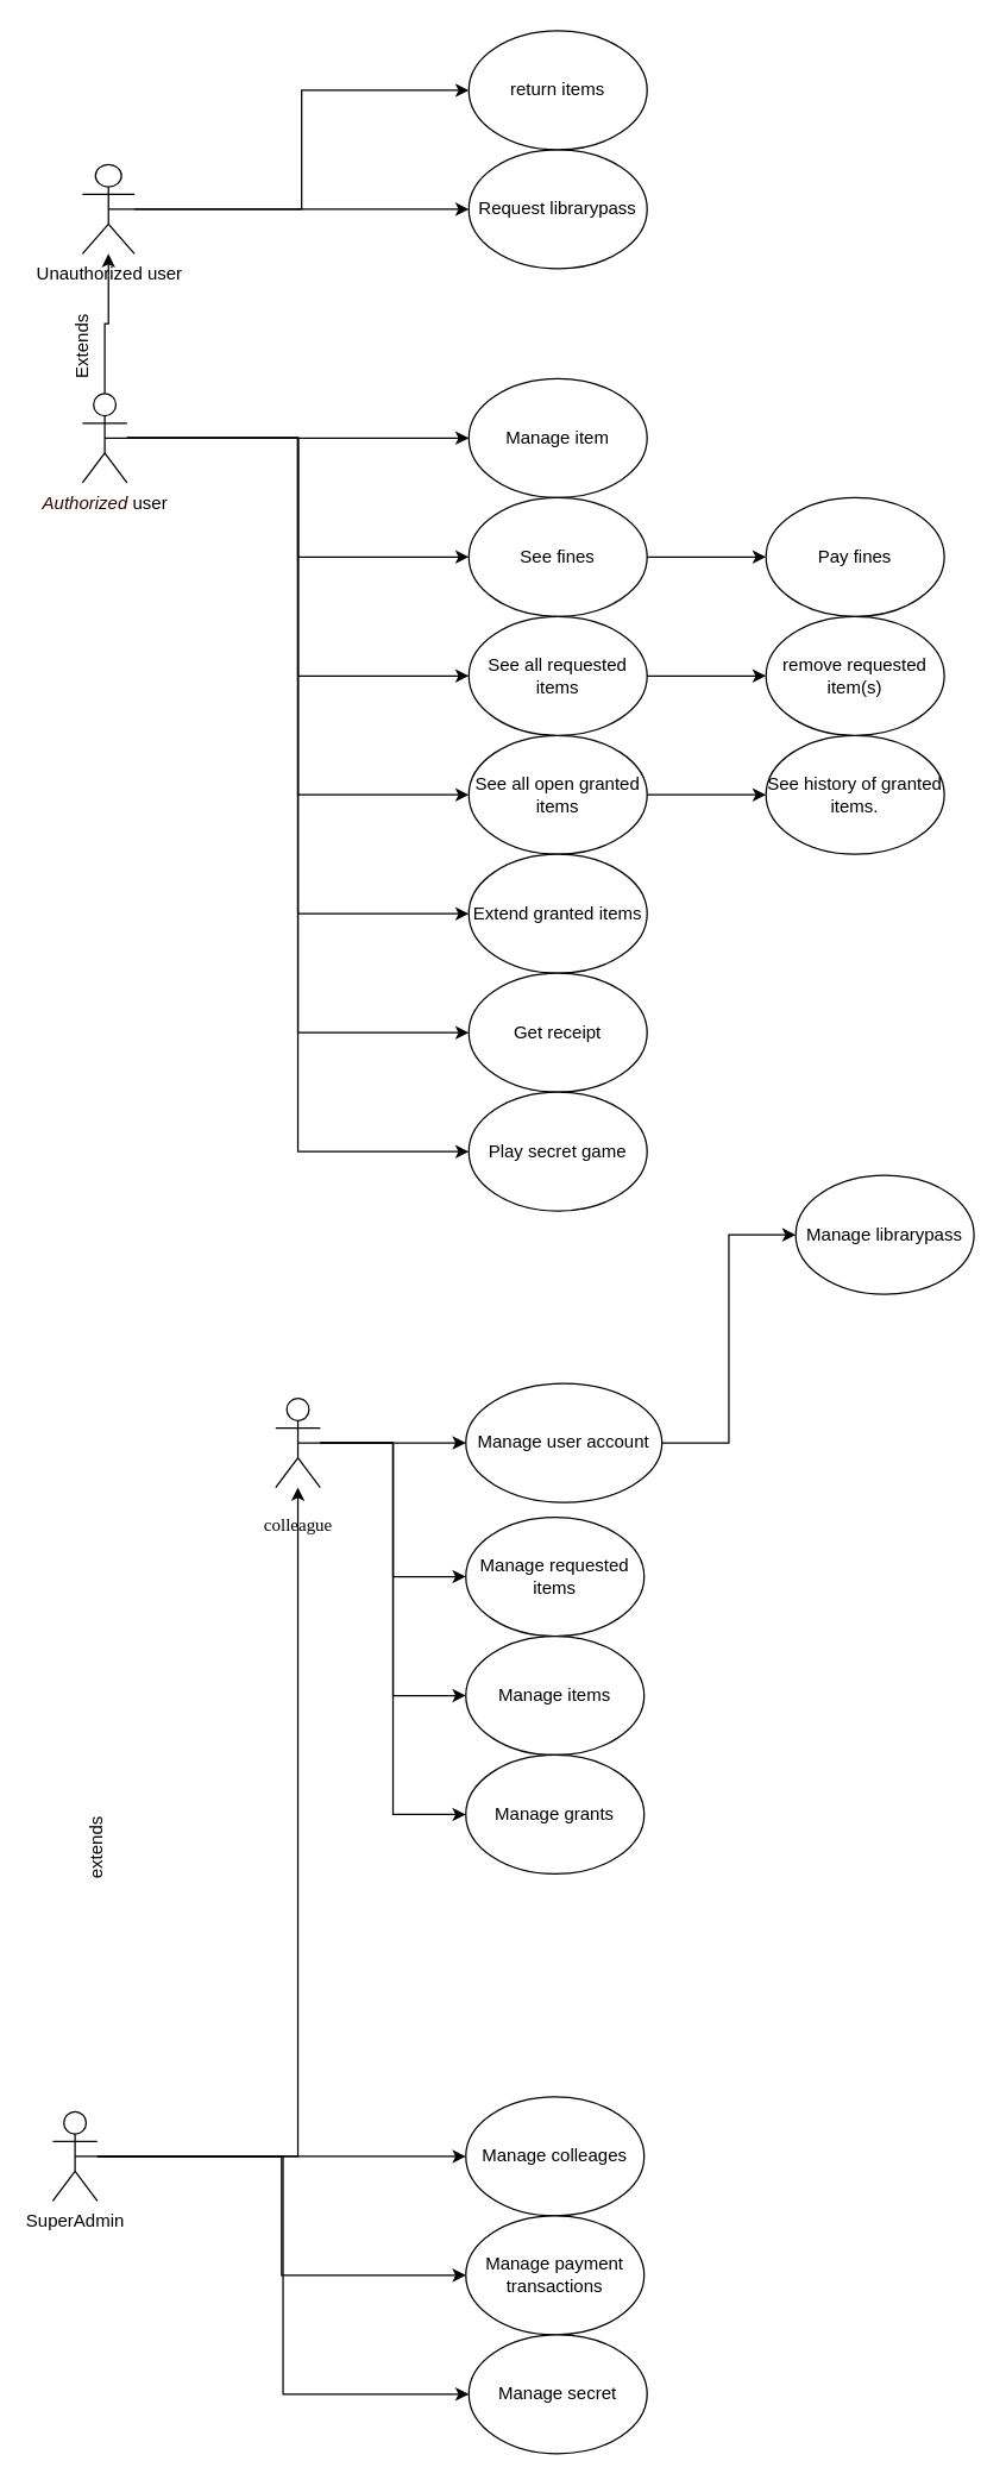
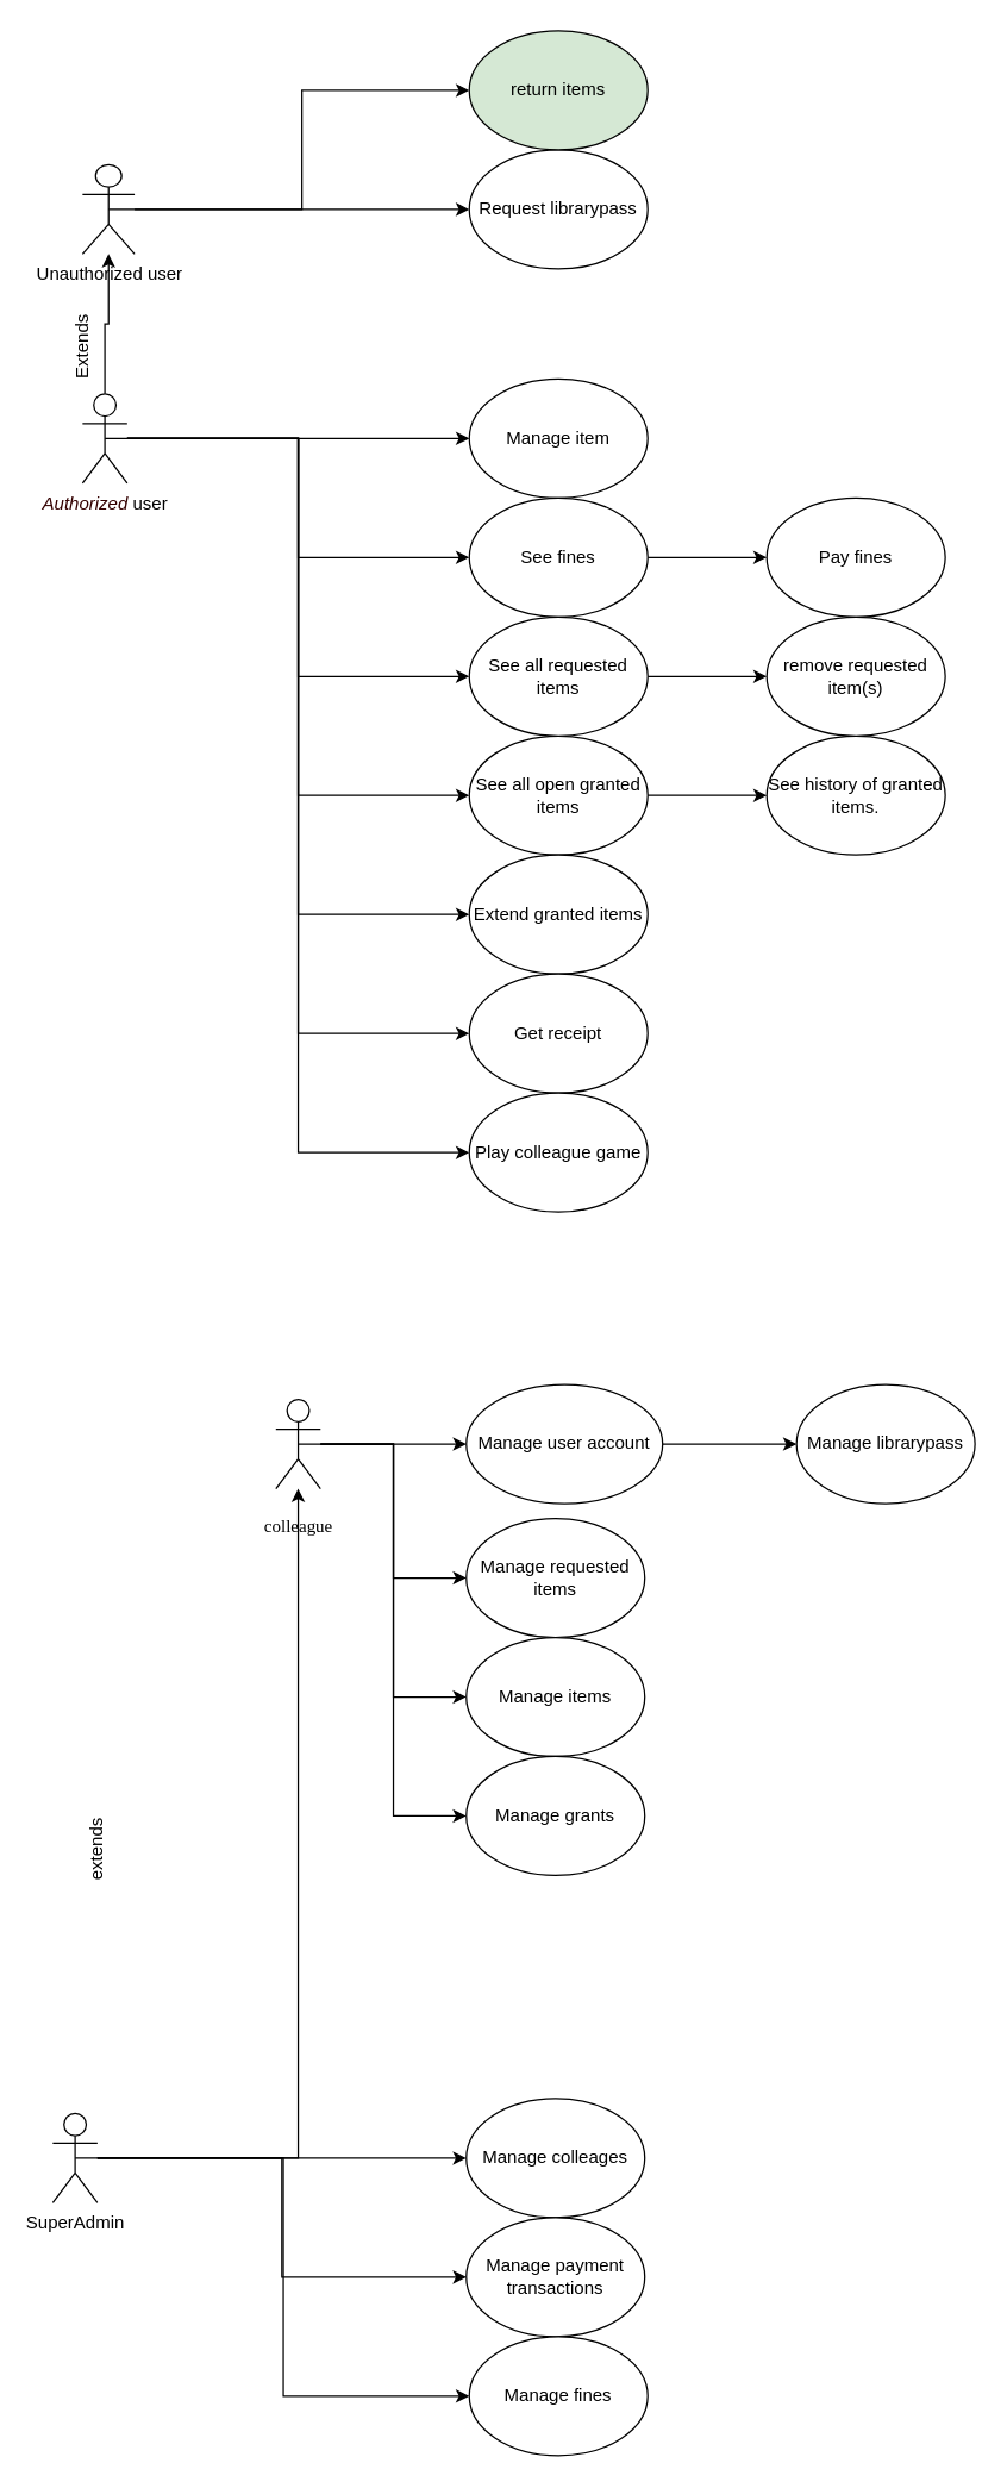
  <mxCell id="0" />
  <mxCell id="1" parent="0" />
  <mxCell id="2" style="edgeStyle=orthogonalEdgeStyle;rounded=0;orthogonalLoop=1;jettySize=auto;html=1;exitX=0.5;exitY=0.5;exitDx=0;exitDy=0;exitPerimeter=0;entryX=0;entryY=0.5;entryDx=0;entryDy=0;" parent="1" source="4" target="5" edge="1"><mxGeometry relative="1" as="geometry" /></mxCell>
  <mxCell id="3" style="edgeStyle=orthogonalEdgeStyle;rounded=0;orthogonalLoop=1;jettySize=auto;html=1;entryX=0;entryY=0.5;entryDx=0;entryDy=0;" edge="1" parent="1" source="4" target="28"><mxGeometry relative="1" as="geometry" /></mxCell>
  <mxCell id="4" value="Unauthorized user" style="shape=umlActor;verticalLabelPosition=bottom;verticalAlign=top;html=1;outlineConnect=0;fontStyle=0" parent="1" vertex="1"><mxGeometry x="55" y="110" width="35" height="60" as="geometry" /></mxCell>
  <mxCell id="5" value="Request librarypass" style="ellipse;whiteSpace=wrap;html=1;" parent="1" vertex="1"><mxGeometry x="315" y="100" width="120" height="80" as="geometry" /></mxCell>
  <mxCell id="6" style="edgeStyle=orthogonalEdgeStyle;rounded=0;orthogonalLoop=1;jettySize=auto;html=1;exitX=0.5;exitY=0.5;exitDx=0;exitDy=0;exitPerimeter=0;entryX=0;entryY=0.5;entryDx=0;entryDy=0;" parent="1" source="10" target="12" edge="1"><mxGeometry relative="1" as="geometry" /></mxCell>
  <mxCell id="7" style="edgeStyle=orthogonalEdgeStyle;rounded=0;orthogonalLoop=1;jettySize=auto;html=1;entryX=0;entryY=0.5;entryDx=0;entryDy=0;" edge="1" parent="1" source="10" target="37"><mxGeometry relative="1" as="geometry" /></mxCell>
  <mxCell id="8" style="edgeStyle=orthogonalEdgeStyle;rounded=0;orthogonalLoop=1;jettySize=auto;html=1;entryX=0;entryY=0.5;entryDx=0;entryDy=0;" edge="1" parent="1" source="10" target="38"><mxGeometry relative="1" as="geometry" /></mxCell>
  <mxCell id="9" style="edgeStyle=orthogonalEdgeStyle;rounded=0;orthogonalLoop=1;jettySize=auto;html=1;entryX=0;entryY=0.5;entryDx=0;entryDy=0;" edge="1" parent="1" source="10" target="39"><mxGeometry relative="1" as="geometry" /></mxCell>
  <mxCell id="10" value="&lt;pre dir=&quot;ltr&quot; data-ved=&quot;2ahUKEwjyyovEmdqCAxV-gP0HHWX-Ag4Q3ewLegQIBRAP&quot; style=&quot;text-align:left&quot; id=&quot;tw-target-text&quot; data-placeholder=&quot;Vertaling&quot; class=&quot;tw-data-text tw-text-large tw-ta&quot;&gt;&lt;font face=&quot;Verdana&quot;&gt;colleague&lt;/font&gt;&lt;/pre&gt;" style="shape=umlActor;verticalLabelPosition=bottom;verticalAlign=top;html=1;outlineConnect=0;" parent="1" vertex="1"><mxGeometry x="185" y="940" width="30" height="60" as="geometry" /></mxCell>
  <mxCell id="11" style="edgeStyle=orthogonalEdgeStyle;rounded=0;orthogonalLoop=1;jettySize=auto;html=1;entryX=0;entryY=0.5;entryDx=0;entryDy=0;" edge="1" parent="1" source="12" target="36"><mxGeometry relative="1" as="geometry" /></mxCell>
  <mxCell id="12" value="Manage user account" style="ellipse;whiteSpace=wrap;html=1;" parent="1" vertex="1"><mxGeometry x="313" y="930" width="132" height="80" as="geometry" /></mxCell>
  <mxCell id="13" value="See history of granted items." style="ellipse;whiteSpace=wrap;html=1;" parent="1" vertex="1"><mxGeometry x="515" y="494" width="120" height="80" as="geometry" /></mxCell>
  <mxCell id="14" style="edgeStyle=orthogonalEdgeStyle;rounded=0;orthogonalLoop=1;jettySize=auto;html=1;exitX=0.5;exitY=0.5;exitDx=0;exitDy=0;exitPerimeter=0;entryX=0;entryY=0.5;entryDx=0;entryDy=0;" edge="1" parent="1" source="22" target="23"><mxGeometry relative="1" as="geometry" /></mxCell>
  <mxCell id="15" style="edgeStyle=orthogonalEdgeStyle;rounded=0;orthogonalLoop=1;jettySize=auto;html=1;" edge="1" parent="1" source="22" target="4"><mxGeometry relative="1" as="geometry" /></mxCell>
  <mxCell id="16" style="edgeStyle=orthogonalEdgeStyle;rounded=0;orthogonalLoop=1;jettySize=auto;html=1;entryX=0;entryY=0.5;entryDx=0;entryDy=0;" edge="1" parent="1" source="22" target="25"><mxGeometry relative="1" as="geometry" /></mxCell>
  <mxCell id="17" style="edgeStyle=orthogonalEdgeStyle;rounded=0;orthogonalLoop=1;jettySize=auto;html=1;entryX=0;entryY=0.5;entryDx=0;entryDy=0;" edge="1" parent="1" source="22" target="33"><mxGeometry relative="1" as="geometry" /></mxCell>
  <mxCell id="18" style="edgeStyle=orthogonalEdgeStyle;rounded=0;orthogonalLoop=1;jettySize=auto;html=1;entryX=0;entryY=0.5;entryDx=0;entryDy=0;" edge="1" parent="1" source="22" target="27"><mxGeometry relative="1" as="geometry" /></mxCell>
  <mxCell id="19" style="edgeStyle=orthogonalEdgeStyle;rounded=0;orthogonalLoop=1;jettySize=auto;html=1;entryX=0;entryY=0.5;entryDx=0;entryDy=0;" edge="1" parent="1" source="22" target="29"><mxGeometry relative="1" as="geometry" /></mxCell>
  <mxCell id="20" style="edgeStyle=orthogonalEdgeStyle;rounded=0;orthogonalLoop=1;jettySize=auto;html=1;entryX=0;entryY=0.5;entryDx=0;entryDy=0;" edge="1" parent="1" source="22" target="30"><mxGeometry relative="1" as="geometry" /></mxCell>
  <mxCell id="21" style="edgeStyle=orthogonalEdgeStyle;rounded=0;orthogonalLoop=1;jettySize=auto;html=1;entryX=0;entryY=0.5;entryDx=0;entryDy=0;" edge="1" parent="1" source="22" target="35"><mxGeometry relative="1" as="geometry" /></mxCell>
  <mxCell id="22" value="&lt;font color=&quot;#330000&quot;&gt;&lt;i&gt;Authorized&lt;/i&gt; &lt;/font&gt;user" style="shape=umlActor;verticalLabelPosition=bottom;verticalAlign=top;html=1;outlineConnect=0;" vertex="1" parent="1"><mxGeometry x="55" y="264" width="30" height="60" as="geometry" /></mxCell>
  <mxCell id="23" value="Manage item" style="ellipse;whiteSpace=wrap;html=1;" vertex="1" parent="1"><mxGeometry x="315" y="254" width="120" height="80" as="geometry" /></mxCell>
  <mxCell id="24" style="edgeStyle=orthogonalEdgeStyle;rounded=0;orthogonalLoop=1;jettySize=auto;html=1;" edge="1" parent="1" source="25" target="31"><mxGeometry relative="1" as="geometry" /></mxCell>
  <mxCell id="25" value="See fines" style="ellipse;whiteSpace=wrap;html=1;" vertex="1" parent="1"><mxGeometry x="315" y="334" width="120" height="80" as="geometry" /></mxCell>
  <mxCell id="26" style="edgeStyle=orthogonalEdgeStyle;rounded=0;orthogonalLoop=1;jettySize=auto;html=1;exitX=1;exitY=0.5;exitDx=0;exitDy=0;entryX=0;entryY=0.5;entryDx=0;entryDy=0;" edge="1" parent="1" source="27" target="13"><mxGeometry relative="1" as="geometry" /></mxCell>
  <mxCell id="27" value="See all open granted items" style="ellipse;whiteSpace=wrap;html=1;" vertex="1" parent="1"><mxGeometry x="315" y="494" width="120" height="80" as="geometry" /></mxCell>
- <mxCell id="28" value="return items" style="ellipse;whiteSpace=wrap;html=1;" vertex="1" parent="1"><mxGeometry x="315" y="20" width="120" height="80" as="geometry" /></mxCell>
+ <mxCell id="28" value="return items" style="ellipse;whiteSpace=wrap;html=1;fillColor=#d5e8d4;" vertex="1" parent="1"><mxGeometry x="315" y="20" width="120" height="80" as="geometry" /></mxCell>
  <mxCell id="29" value="Extend granted items" style="ellipse;whiteSpace=wrap;html=1;" vertex="1" parent="1"><mxGeometry x="315" y="574" width="120" height="80" as="geometry" /></mxCell>
  <mxCell id="30" value="Get receipt" style="ellipse;whiteSpace=wrap;html=1;" vertex="1" parent="1"><mxGeometry x="315" y="654" width="120" height="80" as="geometry" /></mxCell>
  <mxCell id="31" value="Pay fines" style="ellipse;whiteSpace=wrap;html=1;" vertex="1" parent="1"><mxGeometry x="515" y="334" width="120" height="80" as="geometry" /></mxCell>
  <mxCell id="32" style="edgeStyle=orthogonalEdgeStyle;rounded=0;orthogonalLoop=1;jettySize=auto;html=1;" edge="1" parent="1" source="33" target="34"><mxGeometry relative="1" as="geometry" /></mxCell>
  <mxCell id="33" value="See all requested items" style="ellipse;whiteSpace=wrap;html=1;" vertex="1" parent="1"><mxGeometry x="315" y="414" width="120" height="80" as="geometry" /></mxCell>
  <mxCell id="34" value="remove requested item(s)" style="ellipse;whiteSpace=wrap;html=1;" vertex="1" parent="1"><mxGeometry x="515" y="414" width="120" height="80" as="geometry" /></mxCell>
- <mxCell id="35" value="Play secret game" style="ellipse;whiteSpace=wrap;html=1;" vertex="1" parent="1"><mxGeometry x="315" y="734" width="120" height="80" as="geometry" /></mxCell>
- <mxCell id="36" value="Manage librarypass" style="ellipse;whiteSpace=wrap;html=1;" vertex="1" parent="1"><mxGeometry x="535" y="790" width="120" height="80" as="geometry" /></mxCell>
+ <mxCell id="35" value="Play colleague game" style="ellipse;whiteSpace=wrap;html=1;" vertex="1" parent="1"><mxGeometry x="315" y="734" width="120" height="80" as="geometry" /></mxCell>
+ <mxCell id="36" value="Manage librarypass" style="ellipse;whiteSpace=wrap;html=1;" vertex="1" parent="1"><mxGeometry x="535" y="930" width="120" height="80" as="geometry" /></mxCell>
  <mxCell id="37" value="Manage requested items" style="ellipse;whiteSpace=wrap;html=1;" vertex="1" parent="1"><mxGeometry x="313" y="1020" width="120" height="80" as="geometry" /></mxCell>
  <mxCell id="38" value="Manage items" style="ellipse;whiteSpace=wrap;html=1;" vertex="1" parent="1"><mxGeometry x="313" y="1100" width="120" height="80" as="geometry" /></mxCell>
  <mxCell id="39" value="Manage grants" style="ellipse;whiteSpace=wrap;html=1;" vertex="1" parent="1"><mxGeometry x="313" y="1180" width="120" height="80" as="geometry" /></mxCell>
  <mxCell id="40" style="edgeStyle=orthogonalEdgeStyle;rounded=0;orthogonalLoop=1;jettySize=auto;html=1;exitX=0.5;exitY=0.5;exitDx=0;exitDy=0;exitPerimeter=0;" edge="1" parent="1" source="44" target="10"><mxGeometry relative="1" as="geometry" /></mxCell>
  <mxCell id="41" style="edgeStyle=orthogonalEdgeStyle;rounded=0;orthogonalLoop=1;jettySize=auto;html=1;entryX=0;entryY=0.5;entryDx=0;entryDy=0;" edge="1" parent="1" source="44" target="45"><mxGeometry relative="1" as="geometry" /></mxCell>
  <mxCell id="42" style="edgeStyle=orthogonalEdgeStyle;rounded=0;orthogonalLoop=1;jettySize=auto;html=1;entryX=0;entryY=0.5;entryDx=0;entryDy=0;" edge="1" parent="1" source="44" target="47"><mxGeometry relative="1" as="geometry" /></mxCell>
  <mxCell id="43" style="edgeStyle=orthogonalEdgeStyle;rounded=0;orthogonalLoop=1;jettySize=auto;html=1;entryX=0;entryY=0.5;entryDx=0;entryDy=0;" edge="1" parent="1" source="44" target="48"><mxGeometry relative="1" as="geometry" /></mxCell>
  <mxCell id="44" value="SuperAdmin" style="shape=umlActor;verticalLabelPosition=bottom;verticalAlign=top;html=1;outlineConnect=0;" vertex="1" parent="1"><mxGeometry x="35" y="1420" width="30" height="60" as="geometry" /></mxCell>
  <mxCell id="45" value="Manage colleages" style="ellipse;whiteSpace=wrap;html=1;" vertex="1" parent="1"><mxGeometry x="313" y="1410" width="120" height="80" as="geometry" /></mxCell>
  <mxCell id="46" value="extends" style="text;html=1;align=center;verticalAlign=middle;resizable=0;points=[];autosize=1;strokeColor=none;fillColor=none;rotation=270;" vertex="1" parent="1"><mxGeometry x="35" y="1228" width="60" height="30" as="geometry" /></mxCell>
  <mxCell id="47" value="Manage payment transactions" style="ellipse;whiteSpace=wrap;html=1;" vertex="1" parent="1"><mxGeometry x="313" y="1490" width="120" height="80" as="geometry" /></mxCell>
- <mxCell id="48" value="Manage secret" style="ellipse;whiteSpace=wrap;html=1;" vertex="1" parent="1"><mxGeometry x="315" y="1570" width="120" height="80" as="geometry" /></mxCell>
+ <mxCell id="48" value="Manage fines" style="ellipse;whiteSpace=wrap;html=1;" vertex="1" parent="1"><mxGeometry x="315" y="1570" width="120" height="80" as="geometry" /></mxCell>
  <mxCell id="49" value="Extends" style="text;html=1;align=center;verticalAlign=middle;resizable=0;points=[];autosize=1;strokeColor=none;fillColor=none;rotation=270;" vertex="1" parent="1"><mxGeometry x="20" y="218" width="70" height="30" as="geometry" /></mxCell>
